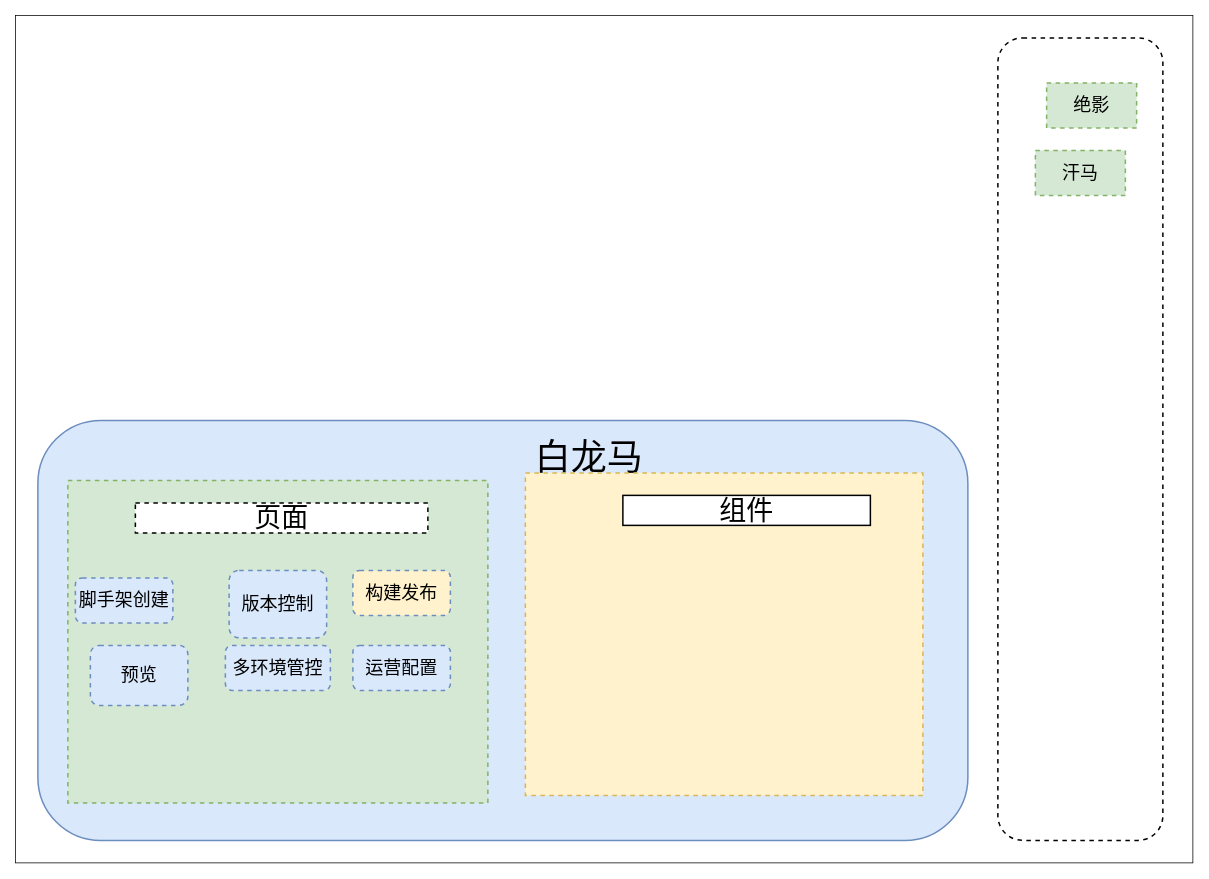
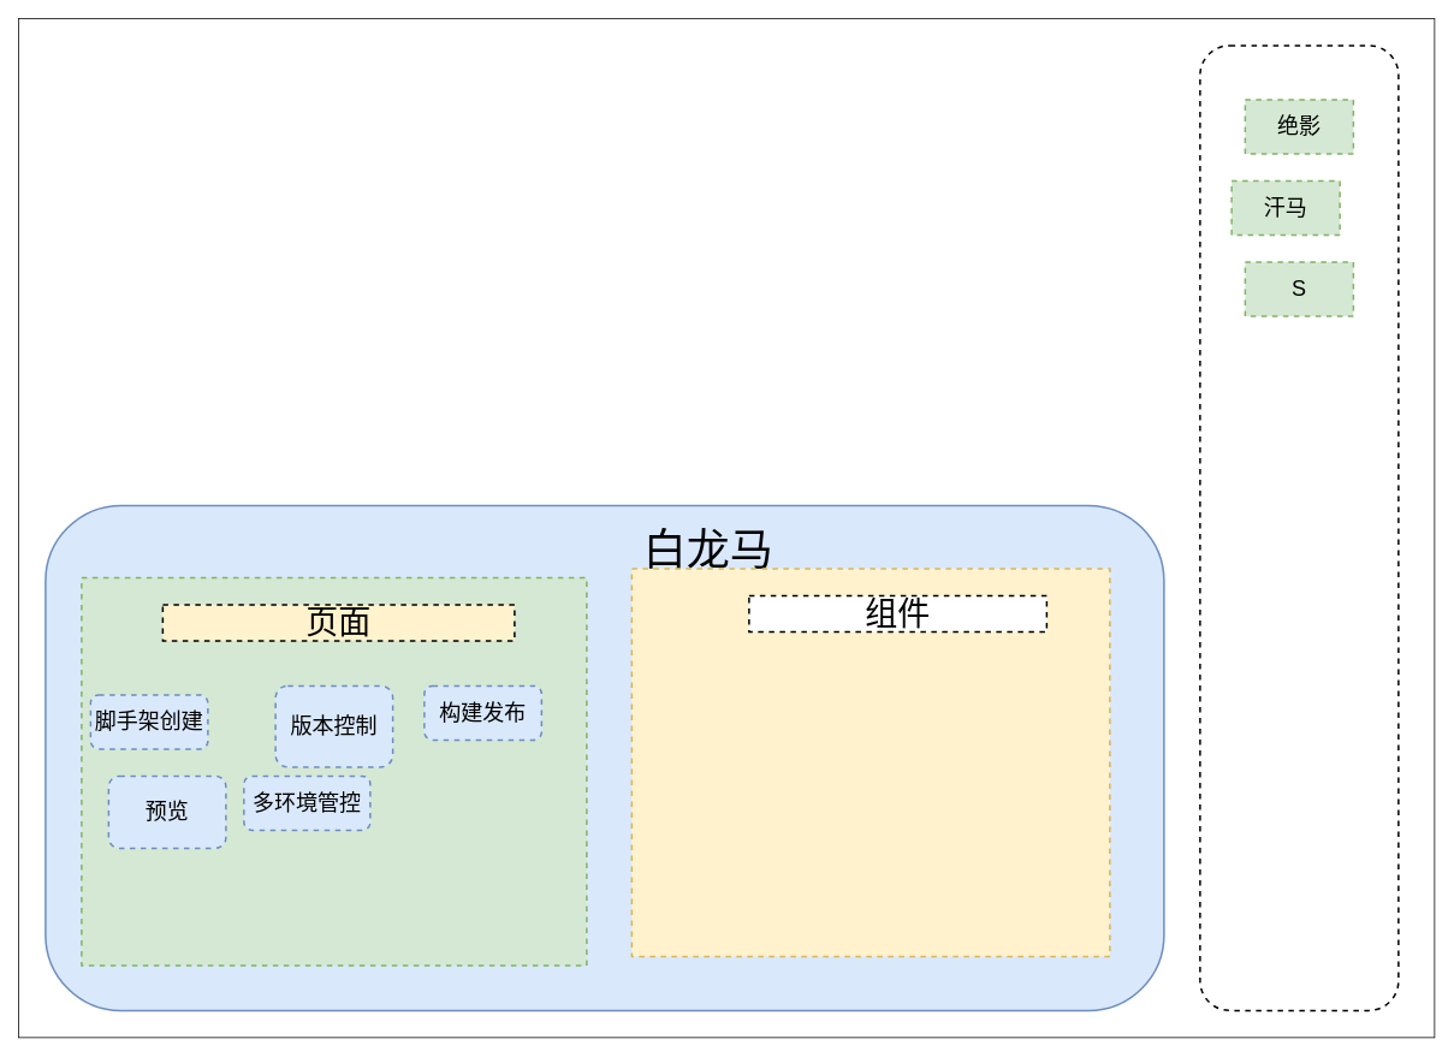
  <mxCell id="0" />
  <mxCell id="1" parent="0" />
  <mxCell id="2" value="" style="rounded=0;whiteSpace=wrap;html=1;" vertex="1" parent="1"><mxGeometry x="20" y="20" width="1570" height="1130" as="geometry" /></mxCell>
  <mxCell id="3" value="" style="rounded=1;whiteSpace=wrap;html=1;dashed=1;strokeWidth=2;" vertex="1" parent="1"><mxGeometry x="1330" y="50" width="220" height="1070" as="geometry" /></mxCell>
- <mxCell id="4" value="&lt;span style=&quot;font-size: 24px&quot;&gt;绝影&lt;/span&gt;" style="rounded=0;whiteSpace=wrap;html=1;dashed=1;strokeWidth=2;fillColor=#d5e8d4;strokeColor=#82b366;" vertex="1" parent="1"><mxGeometry x="1395" y="110" width="120" height="60" as="geometry" /></mxCell>
- <mxCell id="5" value="&lt;span style=&quot;font-size: 24px&quot;&gt;汗马&lt;/span&gt;" style="rounded=0;whiteSpace=wrap;html=1;dashed=1;strokeWidth=2;fillColor=#d5e8d4;strokeColor=#82b366;" vertex="1" parent="1"><mxGeometry x="1380" y="200" width="120" height="60" as="geometry" /></mxCell>
+ <mxCell id="4" value="&lt;span style=&quot;font-size: 24px&quot;&gt;绝影&lt;/span&gt;" style="rounded=0;whiteSpace=wrap;html=1;dashed=1;strokeWidth=2;fillColor=#d5e8d4;strokeColor=#82b366;" vertex="1" parent="1"><mxGeometry x="1380" y="110" width="120" height="60" as="geometry" /></mxCell>
+ <mxCell id="5" value="&lt;span style=&quot;font-size: 24px&quot;&gt;汗马&lt;/span&gt;" style="rounded=0;whiteSpace=wrap;html=1;dashed=1;strokeWidth=2;fillColor=#d5e8d4;strokeColor=#82b366;" vertex="1" parent="1"><mxGeometry x="1365" y="200" width="120" height="60" as="geometry" /></mxCell>
+ <mxCell id="6" value="&lt;span style=&quot;font-size: 24px&quot;&gt;S&lt;/span&gt;" style="rounded=0;whiteSpace=wrap;html=1;dashed=1;strokeWidth=2;fillColor=#d5e8d4;strokeColor=#82b366;" vertex="1" parent="1"><mxGeometry x="1380" y="290" width="120" height="60" as="geometry" /></mxCell>
  <mxCell id="7" value="" style="rounded=1;whiteSpace=wrap;html=1;strokeWidth=2;fillColor=#dae8fc;strokeColor=#6c8ebf;" vertex="1" parent="1"><mxGeometry x="50" y="560" width="1240" height="560" as="geometry" /></mxCell>
  <mxCell id="8" value="&lt;font style=&quot;font-size: 48px&quot;&gt;白龙马&lt;/font&gt;" style="text;html=1;strokeColor=none;fillColor=none;align=center;verticalAlign=middle;whiteSpace=wrap;rounded=0;dashed=1;" vertex="1" parent="1"><mxGeometry x="555" y="600" width="460" height="20" as="geometry" /></mxCell>
  <mxCell id="9" value="" style="rounded=0;whiteSpace=wrap;html=1;strokeWidth=2;dashed=1;fillColor=#d5e8d4;strokeColor=#82b366;" vertex="1" parent="1"><mxGeometry x="90" y="640" width="560" height="430" as="geometry" /></mxCell>
  <mxCell id="10" value="" style="rounded=0;whiteSpace=wrap;html=1;strokeWidth=2;dashed=1;fillColor=#fff2cc;strokeColor=#d6b656;" vertex="1" parent="1"><mxGeometry x="700" y="630" width="530" height="430" as="geometry" /></mxCell>
- <mxCell id="11" value="&lt;font style=&quot;font-size: 36px&quot;&gt;组件&lt;/font&gt;" style="rounded=0;whiteSpace=wrap;html=1;dashed=0;strokeWidth=2;" vertex="1" parent="1"><mxGeometry x="830" y="660" width="330" height="40" as="geometry" /></mxCell>
- <mxCell id="12" value="&lt;font style=&quot;font-size: 36px&quot;&gt;页面&lt;/font&gt;" style="rounded=0;whiteSpace=wrap;html=1;dashed=1;strokeWidth=2;" vertex="1" parent="1"><mxGeometry x="180" y="670" width="390" height="40" as="geometry" /></mxCell>
+ <mxCell id="11" value="&lt;font style=&quot;font-size: 36px&quot;&gt;组件&lt;/font&gt;" style="rounded=0;whiteSpace=wrap;html=1;dashed=1;strokeWidth=2;" vertex="1" parent="1"><mxGeometry x="830" y="660" width="330" height="40" as="geometry" /></mxCell>
+ <mxCell id="12" value="&lt;font style=&quot;font-size: 36px&quot;&gt;页面&lt;/font&gt;" style="rounded=0;whiteSpace=wrap;html=1;dashed=1;strokeWidth=2;fillColor=#fff2cc;" vertex="1" parent="1"><mxGeometry x="180" y="670" width="390" height="40" as="geometry" /></mxCell>
  <mxCell id="13" value="&lt;font style=&quot;font-size: 24px&quot;&gt;脚手架创建&lt;/font&gt;" style="rounded=1;whiteSpace=wrap;html=1;dashed=1;strokeWidth=2;fillColor=#dae8fc;strokeColor=#6c8ebf;fontSize=22;" vertex="1" parent="1"><mxGeometry x="100" y="770" width="130" height="60" as="geometry" /></mxCell>
  <mxCell id="14" value="&lt;font style=&quot;font-size: 24px&quot;&gt;版本控制&lt;/font&gt;" style="rounded=1;whiteSpace=wrap;html=1;dashed=1;strokeWidth=2;fillColor=#dae8fc;strokeColor=#6c8ebf;fontSize=22;" vertex="1" parent="1"><mxGeometry x="305" y="760" width="130" height="90" as="geometry" /></mxCell>
- <mxCell id="15" value="&lt;font style=&quot;font-size: 24px&quot;&gt;构建发布&lt;/font&gt;" style="rounded=1;whiteSpace=wrap;html=1;dashed=1;strokeWidth=2;fillColor=#fff2cc;strokeColor=#6c8ebf;fontSize=22;" vertex="1" parent="1"><mxGeometry x="470" y="760" width="130" height="60" as="geometry" /></mxCell>
+ <mxCell id="15" value="&lt;font style=&quot;font-size: 24px&quot;&gt;构建发布&lt;/font&gt;" style="rounded=1;whiteSpace=wrap;html=1;dashed=1;strokeWidth=2;fillColor=#dae8fc;strokeColor=#6c8ebf;fontSize=22;" vertex="1" parent="1"><mxGeometry x="470" y="760" width="130" height="60" as="geometry" /></mxCell>
  <mxCell id="16" value="&lt;font style=&quot;font-size: 24px&quot;&gt;预览&lt;/font&gt;" style="rounded=1;whiteSpace=wrap;html=1;dashed=1;strokeWidth=2;fillColor=#dae8fc;strokeColor=#6c8ebf;fontSize=22;" vertex="1" parent="1"><mxGeometry x="120" y="860" width="130" height="80" as="geometry" /></mxCell>
- <mxCell id="17" value="&lt;font style=&quot;font-size: 24px&quot;&gt;运营配置&lt;/font&gt;" style="rounded=1;whiteSpace=wrap;html=1;dashed=1;strokeWidth=2;fillColor=#dae8fc;strokeColor=#6c8ebf;fontSize=22;" vertex="1" parent="1"><mxGeometry x="470" y="860" width="130" height="60" as="geometry" /></mxCell>
- <mxCell id="18" value="&lt;span style=&quot;font-size: 24px&quot;&gt;多环境管控&lt;/span&gt;" style="rounded=1;whiteSpace=wrap;html=1;dashed=1;strokeWidth=2;fillColor=#dae8fc;strokeColor=#6c8ebf;fontSize=22;" vertex="1" parent="1"><mxGeometry x="300" y="860" width="140" height="60" as="geometry" /></mxCell>
+ <mxCell id="18" value="&lt;span style=&quot;font-size: 24px&quot;&gt;多环境管控&lt;/span&gt;" style="rounded=1;whiteSpace=wrap;html=1;dashed=1;strokeWidth=2;fillColor=#dae8fc;strokeColor=#6c8ebf;fontSize=22;" vertex="1" parent="1"><mxGeometry x="270" y="860" width="140" height="60" as="geometry" /></mxCell>
